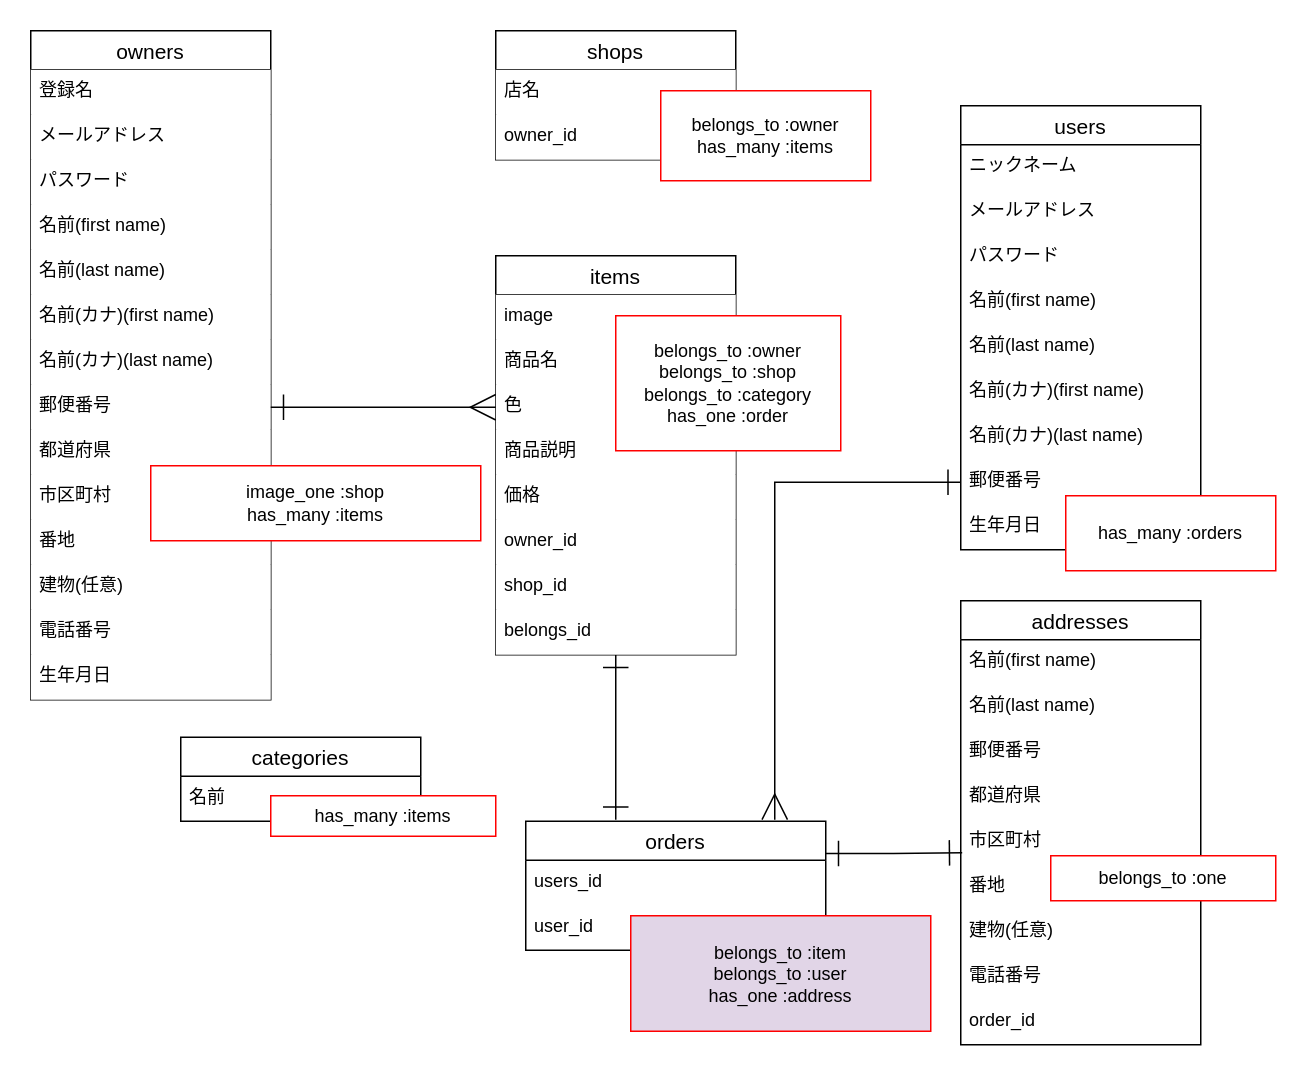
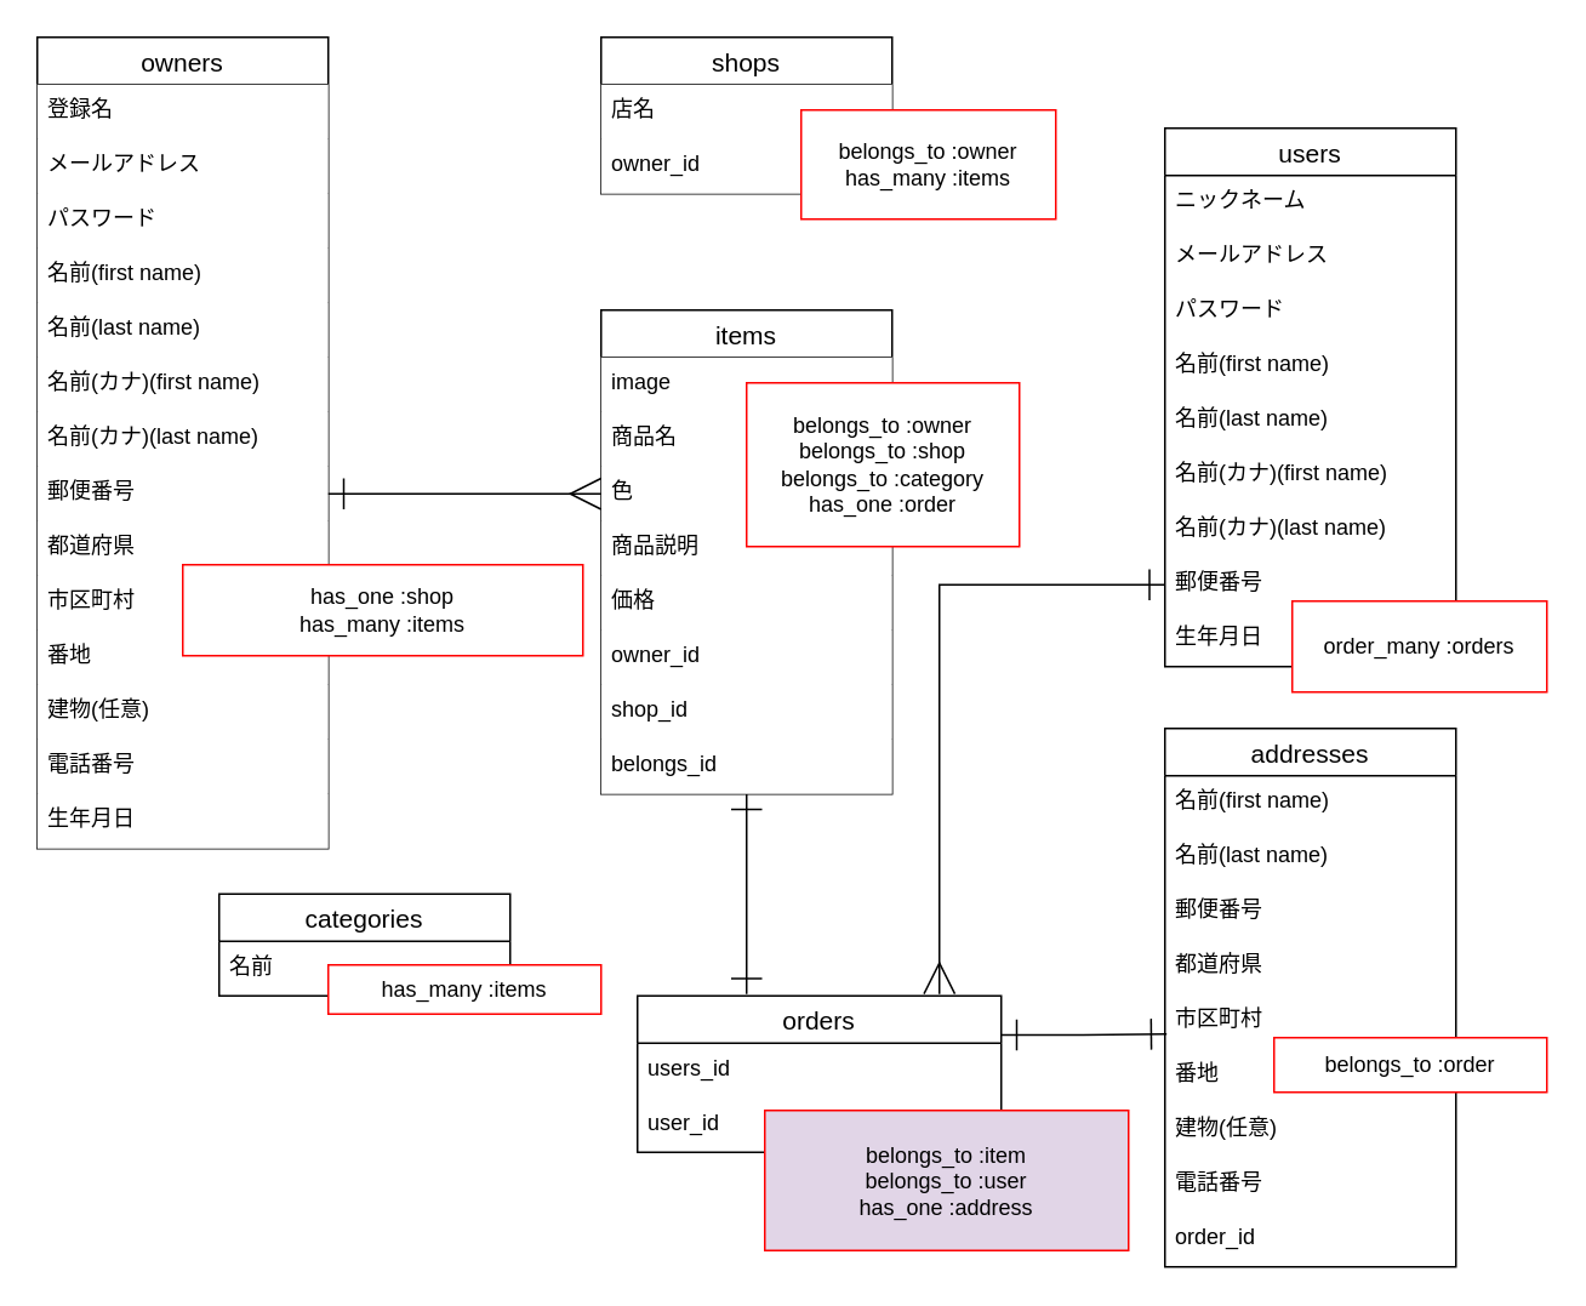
  <mxCell id="0" />
  <mxCell id="1" parent="0" />
  <mxCell id="2" value="shops" style="swimlane;fontStyle=0;childLayout=stackLayout;horizontal=1;startSize=26;horizontalStack=0;resizeParent=1;resizeParentMax=0;resizeLast=0;collapsible=1;marginBottom=0;align=center;fontSize=14;fontColor=#000000;fillColor=#FFFFFF;strokeColor=#000000;" parent="1" vertex="1"><mxGeometry x="330" y="20" width="160" height="86" as="geometry" /></mxCell>
  <mxCell id="3" value="店名" style="text;spacingLeft=4;spacingRight=4;overflow=hidden;rotatable=0;points=[[0,0.5],[1,0.5]];portConstraint=eastwest;fontSize=12;fontColor=#000000;fillColor=#FFFFFF;" parent="2" vertex="1"><mxGeometry y="26" width="160" height="30" as="geometry" /></mxCell>
  <mxCell id="4" value="owner_id" style="text;spacingLeft=4;spacingRight=4;overflow=hidden;rotatable=0;points=[[0,0.5],[1,0.5]];portConstraint=eastwest;fontSize=12;fontColor=#000000;fillColor=#FFFFFF;" parent="2" vertex="1"><mxGeometry y="56" width="160" height="30" as="geometry" /></mxCell>
  <mxCell id="5" value="owners" style="swimlane;fontStyle=0;childLayout=stackLayout;horizontal=1;startSize=26;horizontalStack=0;resizeParent=1;resizeParentMax=0;resizeLast=0;collapsible=1;marginBottom=0;align=center;fontSize=14;fontColor=#000000;swimlaneFillColor=none;fillColor=#FFFFFF;strokeColor=#000000;" parent="1" vertex="1"><mxGeometry x="20" y="20" width="160" height="446" as="geometry" /></mxCell>
  <mxCell id="6" value="登録名" style="text;spacingLeft=4;spacingRight=4;overflow=hidden;rotatable=0;points=[[0,0.5],[1,0.5]];portConstraint=eastwest;fontSize=12;fillColor=#FFFFFF;fontColor=#000000;" parent="5" vertex="1"><mxGeometry y="26" width="160" height="30" as="geometry" /></mxCell>
  <mxCell id="7" value="メールアドレス" style="text;spacingLeft=4;spacingRight=4;overflow=hidden;rotatable=0;points=[[0,0.5],[1,0.5]];portConstraint=eastwest;fontSize=12;fillColor=#FFFFFF;fontColor=#000000;" parent="5" vertex="1"><mxGeometry y="56" width="160" height="30" as="geometry" /></mxCell>
  <mxCell id="8" value="パスワード" style="text;spacingLeft=4;spacingRight=4;overflow=hidden;rotatable=0;points=[[0,0.5],[1,0.5]];portConstraint=eastwest;fontSize=12;fillColor=#FFFFFF;fontColor=#000000;" parent="5" vertex="1"><mxGeometry y="86" width="160" height="30" as="geometry" /></mxCell>
  <mxCell id="9" value="名前(first name)" style="text;spacingLeft=4;spacingRight=4;overflow=hidden;rotatable=0;points=[[0,0.5],[1,0.5]];portConstraint=eastwest;fontSize=12;fillColor=#FFFFFF;fontColor=#000000;" parent="5" vertex="1"><mxGeometry y="116" width="160" height="30" as="geometry" /></mxCell>
  <mxCell id="10" value="名前(last name)" style="text;spacingLeft=4;spacingRight=4;overflow=hidden;rotatable=0;points=[[0,0.5],[1,0.5]];portConstraint=eastwest;fontSize=12;fillColor=#FFFFFF;fontColor=#000000;" parent="5" vertex="1"><mxGeometry y="146" width="160" height="30" as="geometry" /></mxCell>
  <mxCell id="11" value="名前(カナ)(first name)" style="text;spacingLeft=4;spacingRight=4;overflow=hidden;rotatable=0;points=[[0,0.5],[1,0.5]];portConstraint=eastwest;fontSize=12;fillColor=#FFFFFF;fontColor=#000000;" parent="5" vertex="1"><mxGeometry y="176" width="160" height="30" as="geometry" /></mxCell>
  <mxCell id="12" value="名前(カナ)(last name)" style="text;spacingLeft=4;spacingRight=4;overflow=hidden;rotatable=0;points=[[0,0.5],[1,0.5]];portConstraint=eastwest;fontSize=12;fillColor=#FFFFFF;fontColor=#000000;" parent="5" vertex="1"><mxGeometry y="206" width="160" height="30" as="geometry" /></mxCell>
  <mxCell id="13" value="郵便番号" style="text;spacingLeft=4;spacingRight=4;overflow=hidden;rotatable=0;points=[[0,0.5],[1,0.5]];portConstraint=eastwest;fontSize=12;fillColor=#FFFFFF;fontColor=#000000;" parent="5" vertex="1"><mxGeometry y="236" width="160" height="30" as="geometry" /></mxCell>
  <mxCell id="14" value="都道府県" style="text;spacingLeft=4;spacingRight=4;overflow=hidden;rotatable=0;points=[[0,0.5],[1,0.5]];portConstraint=eastwest;fontSize=12;fillColor=#FFFFFF;fontColor=#000000;" parent="5" vertex="1"><mxGeometry y="266" width="160" height="30" as="geometry" /></mxCell>
  <mxCell id="15" value="市区町村" style="text;spacingLeft=4;spacingRight=4;overflow=hidden;rotatable=0;points=[[0,0.5],[1,0.5]];portConstraint=eastwest;fontSize=12;fillColor=#FFFFFF;fontColor=#000000;" parent="5" vertex="1"><mxGeometry y="296" width="160" height="30" as="geometry" /></mxCell>
  <mxCell id="16" value="番地" style="text;spacingLeft=4;spacingRight=4;overflow=hidden;rotatable=0;points=[[0,0.5],[1,0.5]];portConstraint=eastwest;fontSize=12;fillColor=#FFFFFF;fontColor=#000000;" parent="5" vertex="1"><mxGeometry y="326" width="160" height="30" as="geometry" /></mxCell>
  <mxCell id="17" value="建物(任意)" style="text;spacingLeft=4;spacingRight=4;overflow=hidden;rotatable=0;points=[[0,0.5],[1,0.5]];portConstraint=eastwest;fontSize=12;fillColor=#FFFFFF;fontColor=#000000;" parent="5" vertex="1"><mxGeometry y="356" width="160" height="30" as="geometry" /></mxCell>
  <mxCell id="18" value="電話番号" style="text;spacingLeft=4;spacingRight=4;overflow=hidden;rotatable=0;points=[[0,0.5],[1,0.5]];portConstraint=eastwest;fontSize=12;fillColor=#FFFFFF;fontColor=#000000;" parent="5" vertex="1"><mxGeometry y="386" width="160" height="30" as="geometry" /></mxCell>
  <mxCell id="19" value="生年月日" style="text;spacingLeft=4;spacingRight=4;overflow=hidden;rotatable=0;points=[[0,0.5],[1,0.5]];portConstraint=eastwest;fontSize=12;fillColor=#FFFFFF;fontColor=#000000;" vertex="1" parent="5"><mxGeometry y="416" width="160" height="30" as="geometry" /></mxCell>
  <mxCell id="20" style="edgeStyle=orthogonalEdgeStyle;rounded=0;orthogonalLoop=1;jettySize=auto;html=1;exitX=0.5;exitY=1;exitDx=0;exitDy=0;startArrow=ERone;startFill=0;startSize=15;sourcePerimeterSpacing=0;endArrow=ERone;endFill=0;endSize=15;strokeColor=#000000;" edge="1" parent="1" source="21"><mxGeometry relative="1" as="geometry"><mxPoint x="410" y="546" as="targetPoint" /><Array as="points"><mxPoint x="410" y="546" /></Array></mxGeometry></mxCell>
  <mxCell id="21" value="items" style="swimlane;fontStyle=0;childLayout=stackLayout;horizontal=1;startSize=26;horizontalStack=0;resizeParent=1;resizeParentMax=0;resizeLast=0;collapsible=1;marginBottom=0;align=center;fontSize=14;fontColor=#000000;labelBackgroundColor=#FFFFFF;strokeColor=#000000;fillColor=#FFFFFF;" parent="1" vertex="1"><mxGeometry x="330" y="170" width="160" height="266" as="geometry" /></mxCell>
  <mxCell id="22" value="image" style="text;spacingLeft=4;spacingRight=4;overflow=hidden;rotatable=0;points=[[0,0.5],[1,0.5]];portConstraint=eastwest;fontSize=12;fontColor=#000000;labelBackgroundColor=#FFFFFF;fillColor=#FFFFFF;" parent="21" vertex="1"><mxGeometry y="26" width="160" height="30" as="geometry" /></mxCell>
  <mxCell id="23" value="商品名" style="text;spacingLeft=4;spacingRight=4;overflow=hidden;rotatable=0;points=[[0,0.5],[1,0.5]];portConstraint=eastwest;fontSize=12;fontColor=#000000;labelBackgroundColor=#FFFFFF;fillColor=#FFFFFF;" parent="21" vertex="1"><mxGeometry y="56" width="160" height="30" as="geometry" /></mxCell>
  <mxCell id="24" value="色" style="text;spacingLeft=4;spacingRight=4;overflow=hidden;rotatable=0;points=[[0,0.5],[1,0.5]];portConstraint=eastwest;fontSize=12;fontColor=#000000;labelBackgroundColor=#FFFFFF;fillColor=#FFFFFF;" parent="21" vertex="1"><mxGeometry y="86" width="160" height="30" as="geometry" /></mxCell>
  <mxCell id="25" value="商品説明" style="text;spacingLeft=4;spacingRight=4;overflow=hidden;rotatable=0;points=[[0,0.5],[1,0.5]];portConstraint=eastwest;fontSize=12;fontColor=#000000;labelBackgroundColor=#FFFFFF;fillColor=#FFFFFF;" parent="21" vertex="1"><mxGeometry y="116" width="160" height="30" as="geometry" /></mxCell>
  <mxCell id="26" value="価格" style="text;spacingLeft=4;spacingRight=4;overflow=hidden;rotatable=0;points=[[0,0.5],[1,0.5]];portConstraint=eastwest;fontSize=12;fontColor=#000000;labelBackgroundColor=#FFFFFF;fillColor=#FFFFFF;" parent="21" vertex="1"><mxGeometry y="146" width="160" height="30" as="geometry" /></mxCell>
  <mxCell id="27" value="owner_id" style="text;spacingLeft=4;spacingRight=4;overflow=hidden;rotatable=0;points=[[0,0.5],[1,0.5]];portConstraint=eastwest;fontSize=12;fontColor=#000000;labelBackgroundColor=#FFFFFF;fillColor=#FFFFFF;" parent="21" vertex="1"><mxGeometry y="176" width="160" height="30" as="geometry" /></mxCell>
  <mxCell id="28" value="shop_id" style="text;spacingLeft=4;spacingRight=4;overflow=hidden;rotatable=0;points=[[0,0.5],[1,0.5]];portConstraint=eastwest;fontSize=12;fontColor=#000000;labelBackgroundColor=#FFFFFF;fillColor=#FFFFFF;" parent="21" vertex="1"><mxGeometry y="206" width="160" height="30" as="geometry" /></mxCell>
  <mxCell id="29" value="belongs_id" style="text;spacingLeft=4;spacingRight=4;overflow=hidden;rotatable=0;points=[[0,0.5],[1,0.5]];portConstraint=eastwest;fontSize=12;fontColor=#000000;labelBackgroundColor=#FFFFFF;fillColor=#FFFFFF;" parent="21" vertex="1"><mxGeometry y="236" width="160" height="30" as="geometry" /></mxCell>
  <mxCell id="30" value="categories" style="swimlane;fontStyle=0;childLayout=stackLayout;horizontal=1;startSize=26;horizontalStack=0;resizeParent=1;resizeParentMax=0;resizeLast=0;collapsible=1;marginBottom=0;align=center;fontSize=14;fillColor=#FFFFFF;fontColor=#000000;strokeColor=#000000;" parent="1" vertex="1"><mxGeometry x="120" y="491" width="160" height="56" as="geometry" /></mxCell>
  <mxCell id="31" value="名前" style="text;strokeColor=none;fillColor=none;spacingLeft=4;spacingRight=4;overflow=hidden;rotatable=0;points=[[0,0.5],[1,0.5]];portConstraint=eastwest;fontSize=12;fontColor=#000000;" parent="30" vertex="1"><mxGeometry y="26" width="160" height="30" as="geometry" /></mxCell>
  <mxCell id="32" value="users" style="swimlane;fontStyle=0;childLayout=stackLayout;horizontal=1;startSize=26;horizontalStack=0;resizeParent=1;resizeParentMax=0;resizeLast=0;collapsible=1;marginBottom=0;align=center;fontSize=14;fillColor=#FFFFFF;fontColor=#000000;strokeColor=#000000;" parent="1" vertex="1"><mxGeometry x="640" y="70" width="160" height="296" as="geometry"><mxRectangle x="680" width="70" height="26" as="alternateBounds" /></mxGeometry></mxCell>
  <mxCell id="33" value="ニックネーム" style="text;strokeColor=none;fillColor=none;spacingLeft=4;spacingRight=4;overflow=hidden;rotatable=0;points=[[0,0.5],[1,0.5]];portConstraint=eastwest;fontSize=12;fontColor=#000000;" parent="32" vertex="1"><mxGeometry y="26" width="160" height="30" as="geometry" /></mxCell>
  <mxCell id="34" value="メールアドレス" style="text;strokeColor=none;fillColor=none;spacingLeft=4;spacingRight=4;overflow=hidden;rotatable=0;points=[[0,0.5],[1,0.5]];portConstraint=eastwest;fontSize=12;fontColor=#000000;" parent="32" vertex="1"><mxGeometry y="56" width="160" height="30" as="geometry" /></mxCell>
  <mxCell id="35" value="パスワード" style="text;strokeColor=none;fillColor=none;spacingLeft=4;spacingRight=4;overflow=hidden;rotatable=0;points=[[0,0.5],[1,0.5]];portConstraint=eastwest;fontSize=12;fontColor=#000000;" parent="32" vertex="1"><mxGeometry y="86" width="160" height="30" as="geometry" /></mxCell>
  <mxCell id="36" value="名前(first name)" style="text;strokeColor=none;fillColor=none;spacingLeft=4;spacingRight=4;overflow=hidden;rotatable=0;points=[[0,0.5],[1,0.5]];portConstraint=eastwest;fontSize=12;fontColor=#000000;" parent="32" vertex="1"><mxGeometry y="116" width="160" height="30" as="geometry" /></mxCell>
  <mxCell id="37" value="名前(last name)" style="text;strokeColor=none;fillColor=none;spacingLeft=4;spacingRight=4;overflow=hidden;rotatable=0;points=[[0,0.5],[1,0.5]];portConstraint=eastwest;fontSize=12;fontColor=#000000;" parent="32" vertex="1"><mxGeometry y="146" width="160" height="30" as="geometry" /></mxCell>
  <mxCell id="38" value="名前(カナ)(first name)" style="text;strokeColor=none;fillColor=none;spacingLeft=4;spacingRight=4;overflow=hidden;rotatable=0;points=[[0,0.5],[1,0.5]];portConstraint=eastwest;fontSize=12;fontColor=#000000;" parent="32" vertex="1"><mxGeometry y="176" width="160" height="30" as="geometry" /></mxCell>
  <mxCell id="39" value="名前(カナ)(last name)" style="text;strokeColor=none;fillColor=none;spacingLeft=4;spacingRight=4;overflow=hidden;rotatable=0;points=[[0,0.5],[1,0.5]];portConstraint=eastwest;fontSize=12;fontColor=#000000;" parent="32" vertex="1"><mxGeometry y="206" width="160" height="30" as="geometry" /></mxCell>
  <mxCell id="40" value="郵便番号" style="text;strokeColor=none;fillColor=none;spacingLeft=4;spacingRight=4;overflow=hidden;rotatable=0;points=[[0,0.5],[1,0.5]];portConstraint=eastwest;fontSize=12;fontColor=#000000;" parent="32" vertex="1"><mxGeometry y="236" width="160" height="30" as="geometry" /></mxCell>
  <mxCell id="41" value="生年月日" style="text;strokeColor=none;fillColor=none;spacingLeft=4;spacingRight=4;overflow=hidden;rotatable=0;points=[[0,0.5],[1,0.5]];portConstraint=eastwest;fontSize=12;fontColor=#000000;" parent="32" vertex="1"><mxGeometry y="266" width="160" height="30" as="geometry" /></mxCell>
  <mxCell id="42" style="edgeStyle=orthogonalEdgeStyle;rounded=0;orthogonalLoop=1;jettySize=auto;html=1;exitX=1;exitY=0.25;exitDx=0;exitDy=0;entryX=0.006;entryY=0.733;entryDx=0;entryDy=0;entryPerimeter=0;startArrow=ERone;startFill=0;startSize=15;sourcePerimeterSpacing=0;endArrow=ERone;endFill=0;endSize=15;strokeColor=#000000;" edge="1" parent="1" source="43" target="51"><mxGeometry relative="1" as="geometry" /></mxCell>
  <mxCell id="43" value="orders" style="swimlane;fontStyle=0;childLayout=stackLayout;horizontal=1;startSize=26;horizontalStack=0;resizeParent=1;resizeParentMax=0;resizeLast=0;collapsible=1;marginBottom=0;align=center;fontSize=14;fillColor=#FFFFFF;fontColor=#000000;strokeColor=#000000;" parent="1" vertex="1"><mxGeometry x="350" y="547" width="200" height="86" as="geometry" /></mxCell>
  <mxCell id="44" value="users_id" style="text;strokeColor=none;fillColor=none;spacingLeft=4;spacingRight=4;overflow=hidden;rotatable=0;points=[[0,0.5],[1,0.5]];portConstraint=eastwest;fontSize=12;fontColor=#000000;" parent="43" vertex="1"><mxGeometry y="26" width="200" height="30" as="geometry" /></mxCell>
  <mxCell id="45" value="user_id" style="text;strokeColor=none;fillColor=none;spacingLeft=4;spacingRight=4;overflow=hidden;rotatable=0;points=[[0,0.5],[1,0.5]];portConstraint=eastwest;fontSize=12;fontColor=#000000;" parent="43" vertex="1"><mxGeometry y="56" width="200" height="30" as="geometry" /></mxCell>
  <mxCell id="46" value="addresses" style="swimlane;fontStyle=0;childLayout=stackLayout;horizontal=1;startSize=26;horizontalStack=0;resizeParent=1;resizeParentMax=0;resizeLast=0;collapsible=1;marginBottom=0;align=center;fontSize=14;fillColor=#FFFFFF;fontColor=#000000;strokeColor=#000000;" parent="1" vertex="1"><mxGeometry x="640" y="400" width="160" height="296" as="geometry" /></mxCell>
  <mxCell id="47" value="名前(first name)" style="text;strokeColor=none;fillColor=none;spacingLeft=4;spacingRight=4;overflow=hidden;rotatable=0;points=[[0,0.5],[1,0.5]];portConstraint=eastwest;fontSize=12;fontColor=#000000;" parent="46" vertex="1"><mxGeometry y="26" width="160" height="30" as="geometry" /></mxCell>
  <mxCell id="48" value="名前(last name)" style="text;strokeColor=none;fillColor=none;spacingLeft=4;spacingRight=4;overflow=hidden;rotatable=0;points=[[0,0.5],[1,0.5]];portConstraint=eastwest;fontSize=12;fontColor=#000000;" vertex="1" parent="46"><mxGeometry y="56" width="160" height="30" as="geometry" /></mxCell>
  <mxCell id="49" value="郵便番号" style="text;strokeColor=none;fillColor=none;spacingLeft=4;spacingRight=4;overflow=hidden;rotatable=0;points=[[0,0.5],[1,0.5]];portConstraint=eastwest;fontSize=12;fontColor=#000000;" parent="46" vertex="1"><mxGeometry y="86" width="160" height="30" as="geometry" /></mxCell>
  <mxCell id="50" value="都道府県" style="text;strokeColor=none;fillColor=none;spacingLeft=4;spacingRight=4;overflow=hidden;rotatable=0;points=[[0,0.5],[1,0.5]];portConstraint=eastwest;fontSize=12;fontColor=#000000;" parent="46" vertex="1"><mxGeometry y="116" width="160" height="30" as="geometry" /></mxCell>
  <mxCell id="51" value="市区町村" style="text;strokeColor=none;fillColor=none;spacingLeft=4;spacingRight=4;overflow=hidden;rotatable=0;points=[[0,0.5],[1,0.5]];portConstraint=eastwest;fontSize=12;fontColor=#000000;" parent="46" vertex="1"><mxGeometry y="146" width="160" height="30" as="geometry" /></mxCell>
  <mxCell id="52" value="番地" style="text;strokeColor=none;fillColor=none;spacingLeft=4;spacingRight=4;overflow=hidden;rotatable=0;points=[[0,0.5],[1,0.5]];portConstraint=eastwest;fontSize=12;fontColor=#000000;" parent="46" vertex="1"><mxGeometry y="176" width="160" height="30" as="geometry" /></mxCell>
  <mxCell id="53" value="建物(任意)" style="text;strokeColor=none;fillColor=none;spacingLeft=4;spacingRight=4;overflow=hidden;rotatable=0;points=[[0,0.5],[1,0.5]];portConstraint=eastwest;fontSize=12;fontColor=#000000;" parent="46" vertex="1"><mxGeometry y="206" width="160" height="30" as="geometry" /></mxCell>
  <mxCell id="54" value="電話番号" style="text;strokeColor=none;fillColor=none;spacingLeft=4;spacingRight=4;overflow=hidden;rotatable=0;points=[[0,0.5],[1,0.5]];portConstraint=eastwest;fontSize=12;fontColor=#000000;" parent="46" vertex="1"><mxGeometry y="236" width="160" height="30" as="geometry" /></mxCell>
  <mxCell id="55" value="order_id" style="text;strokeColor=none;fillColor=none;spacingLeft=4;spacingRight=4;overflow=hidden;rotatable=0;points=[[0,0.5],[1,0.5]];portConstraint=eastwest;fontSize=12;fontColor=#000000;" parent="46" vertex="1"><mxGeometry y="266" width="160" height="30" as="geometry" /></mxCell>
- <mxCell id="56" value="image_one :shop&lt;br&gt;has_many :items" style="whiteSpace=wrap;html=1;align=center;strokeColor=#FF0000;strokeWidth=1;fillColor=#FFFFFF;fontColor=#000000;" parent="1" vertex="1"><mxGeometry x="100" y="310" width="220" height="50" as="geometry" /></mxCell>
+ <mxCell id="56" value="has_one :shop&lt;br&gt;has_many :items" style="whiteSpace=wrap;html=1;align=center;strokeColor=#FF0000;strokeWidth=1;fillColor=#FFFFFF;fontColor=#000000;" parent="1" vertex="1"><mxGeometry x="100" y="310" width="220" height="50" as="geometry" /></mxCell>
  <mxCell id="57" value="belongs_to :owner&lt;br&gt;has_many :items" style="whiteSpace=wrap;html=1;align=center;strokeColor=#FF0000;strokeWidth=1;fillColor=#FFFFFF;fontColor=#000000;" parent="1" vertex="1"><mxGeometry x="440" y="60" width="140" height="60" as="geometry" /></mxCell>
  <mxCell id="58" value="belongs_to :owner&lt;br&gt;belongs_to :shop&lt;br&gt;belongs_to :category&lt;br&gt;has_one :order" style="whiteSpace=wrap;html=1;align=center;strokeColor=#FF0000;strokeWidth=1;fillColor=#FFFFFF;fontColor=#000000;" parent="1" vertex="1"><mxGeometry x="410" y="210" width="150" height="90" as="geometry" /></mxCell>
  <mxCell id="59" value="has_many :items" style="whiteSpace=wrap;html=1;align=center;strokeColor=#FF0000;strokeWidth=1;fillColor=#FFFFFF;fontColor=#000000;" parent="1" vertex="1"><mxGeometry x="180" y="530" width="150" height="27" as="geometry" /></mxCell>
- <mxCell id="60" value="belongs_to :one" style="whiteSpace=wrap;html=1;align=center;strokeColor=#FF0000;strokeWidth=1;fillColor=#FFFFFF;fontColor=#000000;" parent="1" vertex="1"><mxGeometry x="700" y="570" width="150" height="30" as="geometry" /></mxCell>
+ <mxCell id="60" value="belongs_to :order" style="whiteSpace=wrap;html=1;align=center;strokeColor=#FF0000;strokeWidth=1;fillColor=#FFFFFF;fontColor=#000000;" parent="1" vertex="1"><mxGeometry x="700" y="570" width="150" height="30" as="geometry" /></mxCell>
  <mxCell id="61" style="edgeStyle=orthogonalEdgeStyle;rounded=0;orthogonalLoop=1;jettySize=auto;html=1;exitX=1;exitY=0.5;exitDx=0;exitDy=0;entryX=0;entryY=0.5;entryDx=0;entryDy=0;endArrow=ERmany;endFill=0;endSize=15;strokeColor=#000000;startArrow=ERone;startFill=0;sourcePerimeterSpacing=0;startSize=15;" edge="1" parent="1" source="13" target="24"><mxGeometry relative="1" as="geometry" /></mxCell>
  <mxCell id="62" style="edgeStyle=orthogonalEdgeStyle;rounded=0;orthogonalLoop=1;jettySize=auto;html=1;exitX=0;exitY=0.5;exitDx=0;exitDy=0;entryX=0.83;entryY=-0.012;entryDx=0;entryDy=0;entryPerimeter=0;startArrow=ERone;startFill=0;startSize=15;sourcePerimeterSpacing=0;endArrow=ERmany;endFill=0;endSize=15;strokeColor=#000000;" edge="1" parent="1" source="40" target="43"><mxGeometry relative="1" as="geometry"><mxPoint x="640" y="331" as="sourcePoint" /></mxGeometry></mxCell>
- <mxCell id="63" value="has_many :orders" style="whiteSpace=wrap;html=1;align=center;strokeColor=#FF0000;strokeWidth=1;fillColor=#FFFFFF;fontColor=#000000;" parent="1" vertex="1"><mxGeometry x="710" y="330" width="140" height="50" as="geometry" /></mxCell>
+ <mxCell id="63" value="order_many :orders" style="whiteSpace=wrap;html=1;align=center;strokeColor=#FF0000;strokeWidth=1;fillColor=#FFFFFF;fontColor=#000000;" parent="1" vertex="1"><mxGeometry x="710" y="330" width="140" height="50" as="geometry" /></mxCell>
  <mxCell id="64" value="belongs_to :item&lt;br&gt;belongs_to :user&lt;br&gt;has_one :address" style="whiteSpace=wrap;html=1;align=center;strokeColor=#FF0000;strokeWidth=1;fillColor=#e1d5e7;fontColor=#000000;" parent="1" vertex="1"><mxGeometry x="420" y="610" width="200" height="77" as="geometry" /></mxCell>
